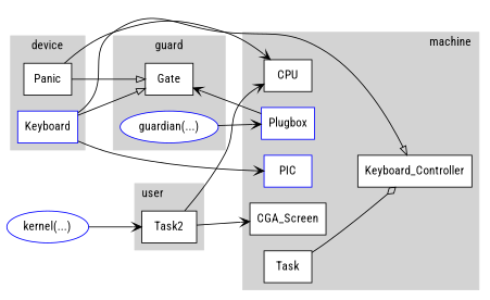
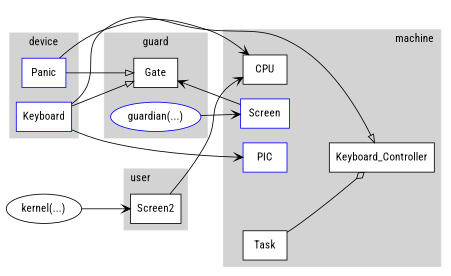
  digraph {
    fontname="Roboto Condensed"
    rankdir=LR
    node [fillcolor=white fontname="Roboto Condensed" shape=box style="solid,filled"]
    edge [arrowhead=open fontname="Roboto Condensed"]
    n1 [label=Keyboard_Controller]
-   n2 [color=blue label=Plugbox]
+   n2 [color=blue label=Screen]
    n3 [color=blue label=PIC]
    n4 [label=CPU]
-   n5 [label=CGA_Screen]
    n6 [label=Task]
-   n7 [label=Task2]
+   n7 [label=Screen2]
    n8 [label=Gate]
    n9 [color=blue label="guardian(...)" shape=oval]
-   n10 [color=black label=Panic]
+   n10 [color=blue label=Panic]
    n11 [color=blue label=Keyboard]
-   n12 [label="kernel(...)" shape=oval color=blue]
+   n12 [label="kernel(...)" shape=oval]
    subgraph cluster_1 {
      color=lightgray
      label=machine
      labeljust=r
      style=filled
      n1
      n2
      n3
      n4
-     n5
      n6
    }
    subgraph cluster_2 {
      color=lightgray
      label=user
      labeljust=l
      rank=source
      style=filled
      n7
    }
    subgraph cluster_3 {
      color=lightgray
      label=guard
      labeljust=c
      style=filled
      n8
      n9
    }
    subgraph cluster_4 {
      color=lightgray
      label=device
      labeljust=c
      style=filled
      n10
      n11
    }
    n2 -> n8 [weight=2]
    n6 -> n1 [arrowhead=ediamond]
    n7 -> n4
-   n7 -> n5
    n9 -> n2 [weight=5]
    n10 -> n4
    n10 -> n8 [arrowhead=empty]
    n11 -> n1 [arrowhead=empty]
    n11 -> n3 [weight=3]
    n11 -> n8 [arrowhead=empty]
    n12 -> n7
  }
